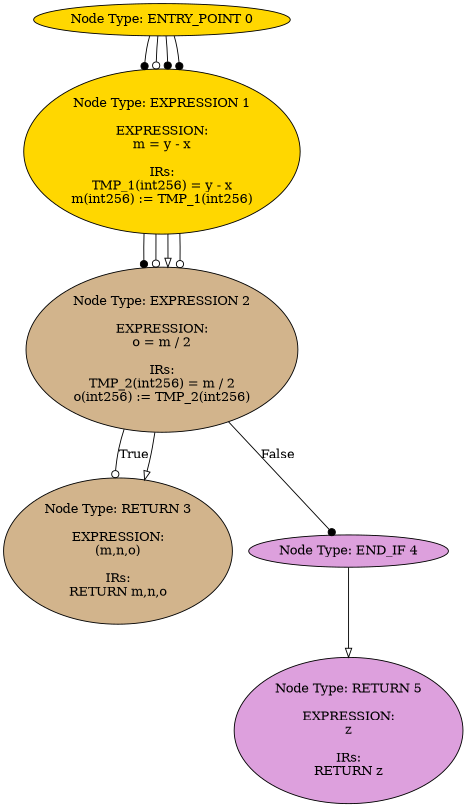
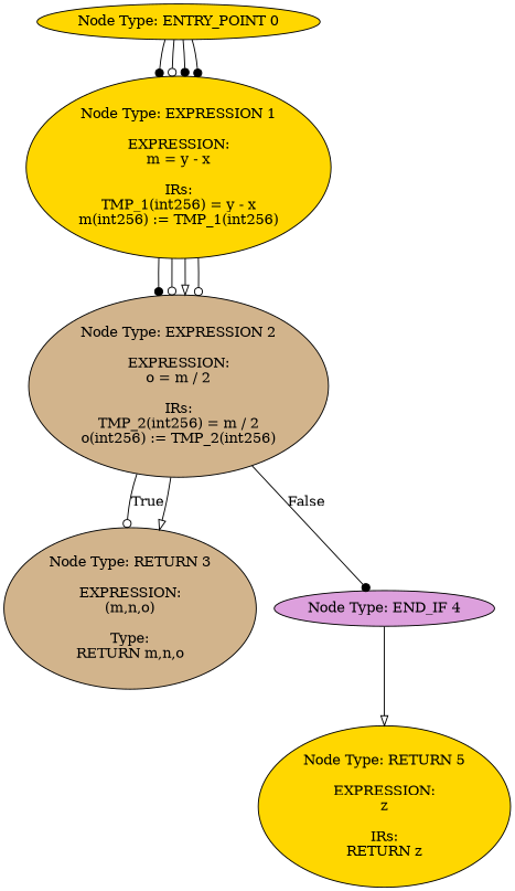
  digraph {
    node [fillcolor=gold style=filled]
    edge [arrowhead=dot]
    n1 [label="Node Type: ENTRY_POINT 0\n"]
    n2 [label="Node Type: EXPRESSION 1\n\nEXPRESSION:\nm = y - x\n\nIRs:\nTMP_1(int256) = y - x\nm(int256) := TMP_1(int256)"]
    n3 [fillcolor=tan label="Node Type: EXPRESSION 2\n\nEXPRESSION:\no = m / 2\n\nIRs:\nTMP_2(int256) = m / 2\no(int256) := TMP_2(int256)"]
-   n4 [fillcolor=tan label="Node Type: RETURN 3\n\nEXPRESSION:\n(m,n,o)\n\nIRs:\nRETURN m,n,o"]
+   n4 [fillcolor=tan label="Node Type: RETURN 3\n\nEXPRESSION:\n(m,n,o)\n\nType:\nRETURN m,n,o"]
    n5 [fillcolor=plum label="Node Type: END_IF 4\n"]
-   n6 [fillcolor=plum label="Node Type: RETURN 5\n\nEXPRESSION:\nz\n\nIRs:\nRETURN z"]
+   n6 [label="Node Type: RETURN 5\n\nEXPRESSION:\nz\n\nIRs:\nRETURN z"]
    n1 -> n2
    n1 -> n2 [arrowhead=odot]
    n1 -> n2
    n1 -> n2
    n2 -> n3
    n2 -> n3 [arrowhead=odot]
    n2 -> n3 [arrowhead=onormal]
    n2 -> n3 [arrowhead=odot]
    n3 -> n4 [arrowhead=odot label=True]
    n3 -> n4 [arrowhead=onormal]
    n3 -> n5 [label=False]
    n5 -> n6 [arrowhead=onormal]
  }
